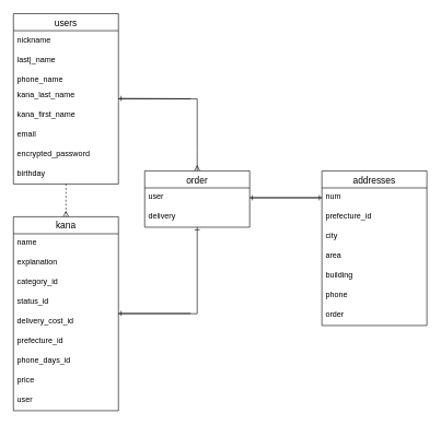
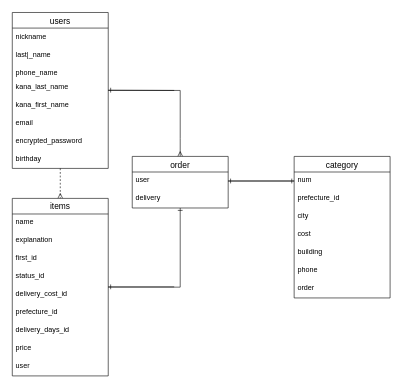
  <mxCell id="0" />
  <mxCell id="1" parent="0" />
  <mxCell id="2" style="edgeStyle=none;html=1;entryX=0.5;entryY=0;entryDx=0;entryDy=0;rounded=0;endArrow=ERmany;endFill=0;dashed=1;" edge="1" parent="1" source="4" target="14"><mxGeometry relative="1" as="geometry" /></mxCell>
  <mxCell id="3" style="edgeStyle=none;rounded=0;html=1;entryX=0.5;entryY=0;entryDx=0;entryDy=0;endArrow=ERmany;endFill=0;" edge="1" parent="1" source="4" target="32"><mxGeometry relative="1" as="geometry"><Array as="points"><mxPoint x="300" y="150" /><mxPoint x="300" y="230" /></Array></mxGeometry></mxCell>
  <mxCell id="4" value="users" style="swimlane;fontStyle=0;childLayout=stackLayout;horizontal=1;startSize=26;horizontalStack=0;resizeParent=1;resizeParentMax=0;resizeLast=0;collapsible=1;marginBottom=0;align=center;fontSize=14;" vertex="1" parent="1"><mxGeometry x="20" y="20" width="160" height="260" as="geometry" /></mxCell>
  <mxCell id="5" value="nickname" style="text;strokeColor=none;fillColor=none;spacingLeft=4;spacingRight=4;overflow=hidden;rotatable=0;points=[[0,0.5],[1,0.5]];portConstraint=eastwest;fontSize=12;" vertex="1" parent="4"><mxGeometry y="26" width="160" height="30" as="geometry" /></mxCell>
  <mxCell id="6" value="last|_name" style="text;strokeColor=none;fillColor=none;spacingLeft=4;spacingRight=4;overflow=hidden;rotatable=0;points=[[0,0.5],[1,0.5]];portConstraint=eastwest;fontSize=12;" vertex="1" parent="4"><mxGeometry y="56" width="160" height="30" as="geometry" /></mxCell>
  <mxCell id="7" value="phone_name" style="text;strokeColor=none;fillColor=none;spacingLeft=4;spacingRight=4;overflow=hidden;rotatable=0;points=[[0,0.5],[1,0.5]];portConstraint=eastwest;fontSize=12;" vertex="1" parent="4"><mxGeometry y="86" width="160" height="24" as="geometry" /></mxCell>
  <mxCell id="8" value="kana_last_name" style="text;strokeColor=none;fillColor=none;spacingLeft=4;spacingRight=4;overflow=hidden;rotatable=0;points=[[0,0.5],[1,0.5]];portConstraint=eastwest;fontSize=12;" vertex="1" parent="4"><mxGeometry y="110" width="160" height="30" as="geometry" /></mxCell>
  <mxCell id="9" value="kana_first_name" style="text;strokeColor=none;fillColor=none;spacingLeft=4;spacingRight=4;overflow=hidden;rotatable=0;points=[[0,0.5],[1,0.5]];portConstraint=eastwest;fontSize=12;" vertex="1" parent="4"><mxGeometry y="140" width="160" height="30" as="geometry" /></mxCell>
  <mxCell id="10" value="email" style="text;strokeColor=none;fillColor=none;spacingLeft=4;spacingRight=4;overflow=hidden;rotatable=0;points=[[0,0.5],[1,0.5]];portConstraint=eastwest;fontSize=12;" vertex="1" parent="4"><mxGeometry y="170" width="160" height="30" as="geometry" /></mxCell>
  <mxCell id="11" value="encrypted_password" style="text;strokeColor=none;fillColor=none;spacingLeft=4;spacingRight=4;overflow=hidden;rotatable=0;points=[[0,0.5],[1,0.5]];portConstraint=eastwest;fontSize=12;" vertex="1" parent="4"><mxGeometry y="200" width="160" height="30" as="geometry" /></mxCell>
  <mxCell id="12" value="birthday" style="text;strokeColor=none;fillColor=none;spacingLeft=4;spacingRight=4;overflow=hidden;rotatable=0;points=[[0,0.5],[1,0.5]];portConstraint=eastwest;fontSize=12;" vertex="1" parent="4"><mxGeometry y="230" width="160" height="30" as="geometry" /></mxCell>
  <mxCell id="13" style="edgeStyle=none;rounded=0;html=1;endArrow=ERone;endFill=0;" edge="1" parent="1" source="14" target="32"><mxGeometry relative="1" as="geometry"><Array as="points"><mxPoint x="300" y="478" /></Array></mxGeometry></mxCell>
- <mxCell id="14" value="kana" style="swimlane;fontStyle=0;childLayout=stackLayout;horizontal=1;startSize=26;horizontalStack=0;resizeParent=1;resizeParentMax=0;resizeLast=0;collapsible=1;marginBottom=0;align=center;fontSize=14;" vertex="1" parent="1"><mxGeometry x="20" y="330" width="160" height="296" as="geometry" /></mxCell>
+ <mxCell id="14" value="items" style="swimlane;fontStyle=0;childLayout=stackLayout;horizontal=1;startSize=26;horizontalStack=0;resizeParent=1;resizeParentMax=0;resizeLast=0;collapsible=1;marginBottom=0;align=center;fontSize=14;" vertex="1" parent="1"><mxGeometry x="20" y="330" width="160" height="296" as="geometry" /></mxCell>
  <mxCell id="15" value="name" style="text;strokeColor=none;fillColor=none;spacingLeft=4;spacingRight=4;overflow=hidden;rotatable=0;points=[[0,0.5],[1,0.5]];portConstraint=eastwest;fontSize=12;" vertex="1" parent="14"><mxGeometry y="26" width="160" height="30" as="geometry" /></mxCell>
  <mxCell id="16" value="explanation" style="text;strokeColor=none;fillColor=none;spacingLeft=4;spacingRight=4;overflow=hidden;rotatable=0;points=[[0,0.5],[1,0.5]];portConstraint=eastwest;fontSize=12;" vertex="1" parent="14"><mxGeometry y="56" width="160" height="30" as="geometry" /></mxCell>
- <mxCell id="17" value="category_id" style="text;strokeColor=none;fillColor=none;spacingLeft=4;spacingRight=4;overflow=hidden;rotatable=0;points=[[0,0.5],[1,0.5]];portConstraint=eastwest;fontSize=12;" vertex="1" parent="14"><mxGeometry y="86" width="160" height="30" as="geometry" /></mxCell>
+ <mxCell id="17" value="first_id" style="text;strokeColor=none;fillColor=none;spacingLeft=4;spacingRight=4;overflow=hidden;rotatable=0;points=[[0,0.5],[1,0.5]];portConstraint=eastwest;fontSize=12;" vertex="1" parent="14"><mxGeometry y="86" width="160" height="30" as="geometry" /></mxCell>
  <mxCell id="18" value="status_id" style="text;strokeColor=none;fillColor=none;spacingLeft=4;spacingRight=4;overflow=hidden;rotatable=0;points=[[0,0.5],[1,0.5]];portConstraint=eastwest;fontSize=12;" vertex="1" parent="14"><mxGeometry y="116" width="160" height="30" as="geometry" /></mxCell>
  <mxCell id="19" value="delivery_cost_id" style="text;strokeColor=none;fillColor=none;spacingLeft=4;spacingRight=4;overflow=hidden;rotatable=0;points=[[0,0.5],[1,0.5]];portConstraint=eastwest;fontSize=12;" vertex="1" parent="14"><mxGeometry y="146" width="160" height="30" as="geometry" /></mxCell>
  <mxCell id="20" value="prefecture_id" style="text;strokeColor=none;fillColor=none;spacingLeft=4;spacingRight=4;overflow=hidden;rotatable=0;points=[[0,0.5],[1,0.5]];portConstraint=eastwest;fontSize=12;" vertex="1" parent="14"><mxGeometry y="176" width="160" height="30" as="geometry" /></mxCell>
- <mxCell id="21" value="phone_days_id" style="text;strokeColor=none;fillColor=none;spacingLeft=4;spacingRight=4;overflow=hidden;rotatable=0;points=[[0,0.5],[1,0.5]];portConstraint=eastwest;fontSize=12;" vertex="1" parent="14"><mxGeometry y="206" width="160" height="30" as="geometry" /></mxCell>
+ <mxCell id="21" value="delivery_days_id" style="text;strokeColor=none;fillColor=none;spacingLeft=4;spacingRight=4;overflow=hidden;rotatable=0;points=[[0,0.5],[1,0.5]];portConstraint=eastwest;fontSize=12;" vertex="1" parent="14"><mxGeometry y="206" width="160" height="30" as="geometry" /></mxCell>
  <mxCell id="22" value="price" style="text;strokeColor=none;fillColor=none;spacingLeft=4;spacingRight=4;overflow=hidden;rotatable=0;points=[[0,0.5],[1,0.5]];portConstraint=eastwest;fontSize=12;" vertex="1" parent="14"><mxGeometry y="236" width="160" height="30" as="geometry" /></mxCell>
  <mxCell id="23" value="user" style="text;strokeColor=none;fillColor=none;spacingLeft=4;spacingRight=4;overflow=hidden;rotatable=0;points=[[0,0.5],[1,0.5]];portConstraint=eastwest;fontSize=12;" vertex="1" parent="14"><mxGeometry y="266" width="160" height="30" as="geometry" /></mxCell>
- <mxCell id="24" value="addresses" style="swimlane;fontStyle=0;childLayout=stackLayout;horizontal=1;startSize=26;horizontalStack=0;resizeParent=1;resizeParentMax=0;resizeLast=0;collapsible=1;marginBottom=0;align=center;fontSize=14;" vertex="1" parent="1"><mxGeometry x="490" y="260" width="160" height="236" as="geometry" /></mxCell>
+ <mxCell id="24" value="category" style="swimlane;fontStyle=0;childLayout=stackLayout;horizontal=1;startSize=26;horizontalStack=0;resizeParent=1;resizeParentMax=0;resizeLast=0;collapsible=1;marginBottom=0;align=center;fontSize=14;" vertex="1" parent="1"><mxGeometry x="490" y="260" width="160" height="236" as="geometry" /></mxCell>
  <mxCell id="25" value="num" style="text;strokeColor=none;fillColor=none;spacingLeft=4;spacingRight=4;overflow=hidden;rotatable=0;points=[[0,0.5],[1,0.5]];portConstraint=eastwest;fontSize=12;" vertex="1" parent="24"><mxGeometry y="26" width="160" height="30" as="geometry" /></mxCell>
  <mxCell id="26" value="prefecture_id" style="text;strokeColor=none;fillColor=none;spacingLeft=4;spacingRight=4;overflow=hidden;rotatable=0;points=[[0,0.5],[1,0.5]];portConstraint=eastwest;fontSize=12;" vertex="1" parent="24"><mxGeometry y="56" width="160" height="30" as="geometry" /></mxCell>
  <mxCell id="27" value="city" style="text;strokeColor=none;fillColor=none;spacingLeft=4;spacingRight=4;overflow=hidden;rotatable=0;points=[[0,0.5],[1,0.5]];portConstraint=eastwest;fontSize=12;" vertex="1" parent="24"><mxGeometry y="86" width="160" height="30" as="geometry" /></mxCell>
- <mxCell id="28" value="area" style="text;strokeColor=none;fillColor=none;spacingLeft=4;spacingRight=4;overflow=hidden;rotatable=0;points=[[0,0.5],[1,0.5]];portConstraint=eastwest;fontSize=12;" vertex="1" parent="24"><mxGeometry y="116" width="160" height="30" as="geometry" /></mxCell>
+ <mxCell id="28" value="cost" style="text;strokeColor=none;fillColor=none;spacingLeft=4;spacingRight=4;overflow=hidden;rotatable=0;points=[[0,0.5],[1,0.5]];portConstraint=eastwest;fontSize=12;" vertex="1" parent="24"><mxGeometry y="116" width="160" height="30" as="geometry" /></mxCell>
  <mxCell id="29" value="building" style="text;strokeColor=none;fillColor=none;spacingLeft=4;spacingRight=4;overflow=hidden;rotatable=0;points=[[0,0.5],[1,0.5]];portConstraint=eastwest;fontSize=12;" vertex="1" parent="24"><mxGeometry y="146" width="160" height="30" as="geometry" /></mxCell>
  <mxCell id="30" value="phone" style="text;strokeColor=none;fillColor=none;spacingLeft=4;spacingRight=4;overflow=hidden;rotatable=0;points=[[0,0.5],[1,0.5]];portConstraint=eastwest;fontSize=12;" vertex="1" parent="24"><mxGeometry y="176" width="160" height="30" as="geometry" /></mxCell>
  <mxCell id="31" value="order" style="text;strokeColor=none;fillColor=none;spacingLeft=4;spacingRight=4;overflow=hidden;rotatable=0;points=[[0,0.5],[1,0.5]];portConstraint=eastwest;fontSize=12;" vertex="1" parent="24"><mxGeometry y="206" width="160" height="30" as="geometry" /></mxCell>
  <mxCell id="32" value="order" style="swimlane;fontStyle=0;childLayout=stackLayout;horizontal=1;startSize=26;horizontalStack=0;resizeParent=1;resizeParentMax=0;resizeLast=0;collapsible=1;marginBottom=0;align=center;fontSize=14;" vertex="1" parent="1"><mxGeometry x="220" y="260" width="160" height="86" as="geometry" /></mxCell>
  <mxCell id="33" value="user" style="text;strokeColor=none;fillColor=none;spacingLeft=4;spacingRight=4;overflow=hidden;rotatable=0;points=[[0,0.5],[1,0.5]];portConstraint=eastwest;fontSize=12;" vertex="1" parent="32"><mxGeometry y="26" width="160" height="30" as="geometry" /></mxCell>
  <mxCell id="34" value="delivery" style="text;strokeColor=none;fillColor=none;spacingLeft=4;spacingRight=4;overflow=hidden;rotatable=0;points=[[0,0.5],[1,0.5]];portConstraint=eastwest;fontSize=12;" vertex="1" parent="32"><mxGeometry y="56" width="160" height="30" as="geometry" /></mxCell>
  <mxCell id="35" style="edgeStyle=none;rounded=0;html=1;exitX=1;exitY=0.5;exitDx=0;exitDy=0;entryX=0;entryY=0.5;entryDx=0;entryDy=0;endArrow=ERone;endFill=0;" edge="1" parent="1" source="33" target="25"><mxGeometry relative="1" as="geometry" /></mxCell>
  <mxCell id="36" style="edgeStyle=none;rounded=0;html=1;endArrow=ERone;endFill=0;entryX=1;entryY=0.5;entryDx=0;entryDy=0;exitX=0;exitY=0.5;exitDx=0;exitDy=0;" edge="1" parent="1" source="25" target="33"><mxGeometry relative="1" as="geometry"><mxPoint x="380" y="341" as="targetPoint" /></mxGeometry></mxCell>
  <mxCell id="37" value="" style="endArrow=ERone;html=1;rounded=0;endFill=0;" edge="1" parent="1"><mxGeometry relative="1" as="geometry"><mxPoint x="290" y="150" as="sourcePoint" /><mxPoint x="180" y="149.5" as="targetPoint" /></mxGeometry></mxCell>
  <mxCell id="38" value="" style="endArrow=ERone;html=1;rounded=0;endFill=0;" edge="1" parent="1"><mxGeometry relative="1" as="geometry"><mxPoint x="290" y="477.5" as="sourcePoint" /><mxPoint x="180" y="477.5" as="targetPoint" /></mxGeometry></mxCell>
